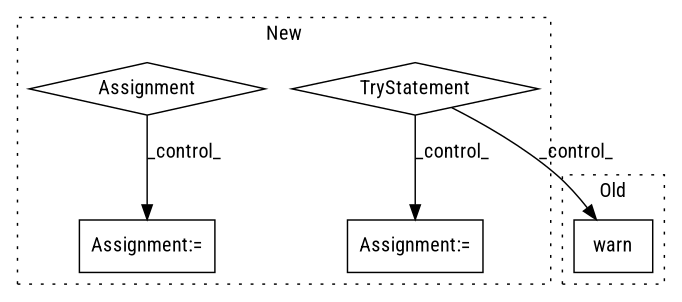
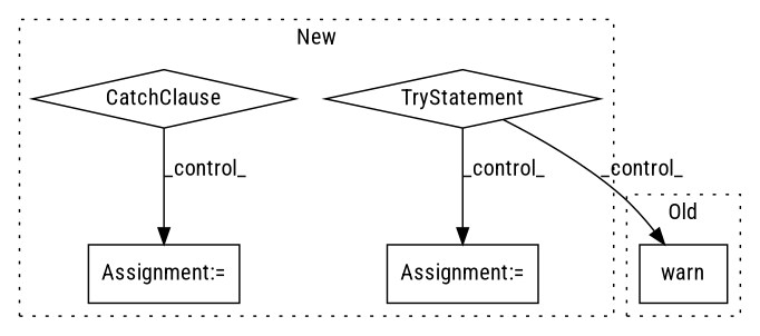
  digraph {
    fontname="Roboto Condensed"
    node [a=7 fontname="Roboto Condensed" l=1 shape=box]
    edge [fontname="Roboto Condensed"]
    n1 [a=54 l=4 label=TryStatement s=26896 shape=diamond]
-   n2 [a=12 l="13,2" label=Assignment s="27007,27040" shape=diamond]
+   n2 [a=12 l="13,2" label=CatchClause s="27007,27040" shape=diamond]
    n3 [label="Assignment:=" s=26937]
    n4 [label="Assignment:=" s=27219]
    n5 [a=32 l="5,1" label=warn s="26300,26375"]
    subgraph cluster_1 {
      label=New
      style=dotted
      n1
      n2
      n3
      n4
    }
    subgraph cluster_2 {
      label=Old
      style=dotted
      n5
    }
    n1 -> n3 [label=_control_]
    n1 -> n5 [label=_control_]
    n2 -> n4 [label=_control_]
  }
